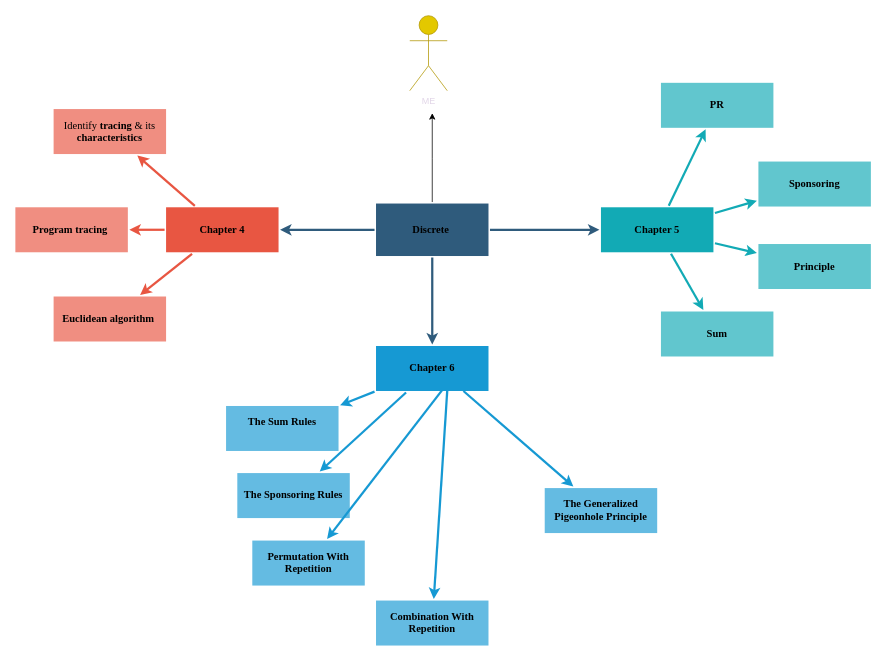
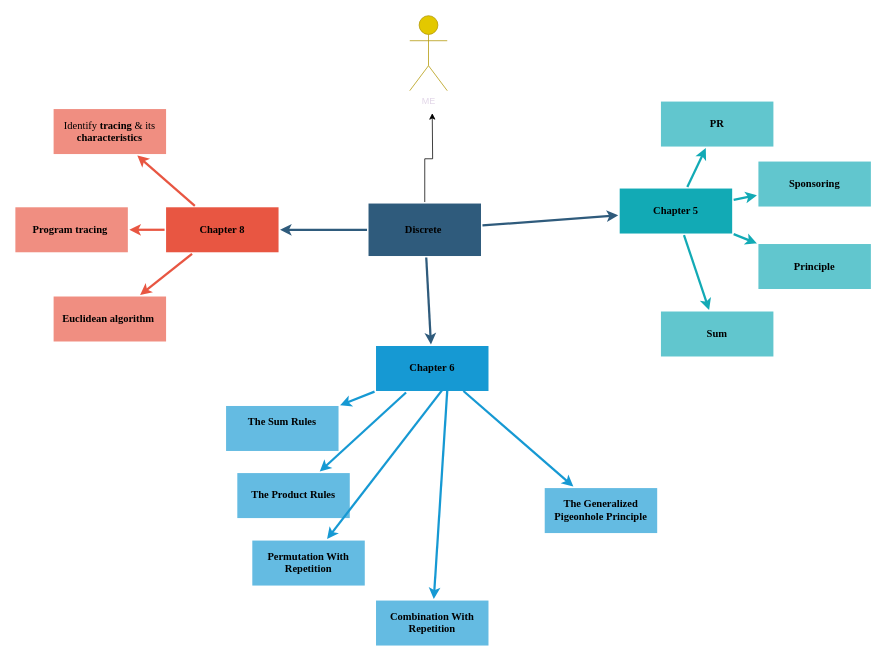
  <mxCell id="0" />
  <mxCell id="1" parent="0" />
  <mxCell id="2" value="" style="edgeStyle=none;rounded=0;jumpStyle=none;html=1;shadow=0;labelBackgroundColor=none;startArrow=none;startFill=0;endArrow=classic;endFill=1;jettySize=auto;orthogonalLoop=1;strokeColor=#2F5B7C;strokeWidth=3;fontFamily=Verdana;fontSize=14;fontColor=#000000;spacing=5;fontStyle=1;" parent="1" source="6" target="19" edge="1"><mxGeometry relative="1" as="geometry" /></mxCell>
  <mxCell id="3" value="" style="edgeStyle=none;rounded=0;jumpStyle=none;html=1;shadow=0;labelBackgroundColor=none;startArrow=none;startFill=0;endArrow=classic;endFill=1;jettySize=auto;orthogonalLoop=1;strokeColor=#2F5B7C;strokeWidth=3;fontFamily=Verdana;fontSize=14;fontColor=#000000;spacing=5;fontStyle=1;" parent="1" source="6" target="16" edge="1"><mxGeometry relative="1" as="geometry" /></mxCell>
  <mxCell id="4" value="" style="edgeStyle=none;rounded=0;jumpStyle=none;html=1;shadow=0;labelBackgroundColor=none;startArrow=none;startFill=0;endArrow=classic;endFill=1;jettySize=auto;orthogonalLoop=1;strokeColor=#2F5B7C;strokeWidth=3;fontFamily=Verdana;fontSize=14;fontColor=#000000;spacing=5;fontStyle=1;" parent="1" source="6" target="10" edge="1"><mxGeometry relative="1" as="geometry" /></mxCell>
  <mxCell id="5" style="edgeStyle=orthogonalEdgeStyle;rounded=0;orthogonalLoop=1;jettySize=auto;html=1;" edge="1" parent="1" source="6"><mxGeometry relative="1" as="geometry"><mxPoint x="576" y="150" as="targetPoint" /></mxGeometry></mxCell>
- <mxCell id="6" value="Discrete&amp;nbsp;" style="rounded=0;whiteSpace=wrap;html=1;shadow=0;labelBackgroundColor=none;strokeColor=none;strokeWidth=3;fillColor=#2F5B7C;fontFamily=Verdana;fontSize=14;fontColor=#000000;align=center;fontStyle=1;spacing=5;arcSize=7;perimeterSpacing=2;" parent="1" vertex="1"><mxGeometry x="501" y="270.5" width="150" height="70" as="geometry" /></mxCell>
+ <mxCell id="6" value="Discrete&amp;nbsp;" style="rounded=0;whiteSpace=wrap;html=1;shadow=0;labelBackgroundColor=none;strokeColor=none;strokeWidth=3;fillColor=#2F5B7C;fontFamily=Verdana;fontSize=14;fontColor=#000000;align=center;fontStyle=1;spacing=5;arcSize=7;perimeterSpacing=2;" parent="1" vertex="1"><mxGeometry x="491" y="270.5" width="150" height="70" as="geometry" /></mxCell>
  <mxCell id="7" value="" style="edgeStyle=none;rounded=0;jumpStyle=none;html=1;shadow=0;labelBackgroundColor=none;startArrow=none;startFill=0;jettySize=auto;orthogonalLoop=1;strokeColor=#E85642;strokeWidth=3;fontFamily=Verdana;fontSize=14;fontColor=#000000;spacing=5;fontStyle=1;fillColor=#b0e3e6;" parent="1" source="10" target="13" edge="1"><mxGeometry relative="1" as="geometry" /></mxCell>
  <mxCell id="8" value="" style="edgeStyle=none;rounded=0;jumpStyle=none;html=1;shadow=0;labelBackgroundColor=none;startArrow=none;startFill=0;jettySize=auto;orthogonalLoop=1;strokeColor=#E85642;strokeWidth=3;fontFamily=Verdana;fontSize=14;fontColor=#000000;spacing=5;fontStyle=1;fillColor=#b0e3e6;" parent="1" source="10" target="12" edge="1"><mxGeometry relative="1" as="geometry" /></mxCell>
  <mxCell id="9" value="" style="edgeStyle=none;rounded=0;jumpStyle=none;html=1;shadow=0;labelBackgroundColor=none;startArrow=none;startFill=0;jettySize=auto;orthogonalLoop=1;strokeColor=#E85642;strokeWidth=3;fontFamily=Verdana;fontSize=14;fontColor=#000000;spacing=5;fontStyle=1;fillColor=#b0e3e6;" parent="1" source="10" target="11" edge="1"><mxGeometry relative="1" as="geometry" /></mxCell>
- <mxCell id="10" value="Chapter 4" style="rounded=0;whiteSpace=wrap;html=1;shadow=0;labelBackgroundColor=none;strokeColor=none;strokeWidth=3;fillColor=#e85642;fontFamily=Verdana;fontSize=14;fontColor=#000000;align=center;spacing=5;fontStyle=1;arcSize=7;perimeterSpacing=2;" parent="1" vertex="1"><mxGeometry x="221" y="275.5" width="150" height="60" as="geometry" /></mxCell>
+ <mxCell id="10" value="Chapter 8" style="rounded=0;whiteSpace=wrap;html=1;shadow=0;labelBackgroundColor=none;strokeColor=none;strokeWidth=3;fillColor=#e85642;fontFamily=Verdana;fontSize=14;fontColor=#000000;align=center;spacing=5;fontStyle=1;arcSize=7;perimeterSpacing=2;" parent="1" vertex="1"><mxGeometry x="221" y="275.5" width="150" height="60" as="geometry" /></mxCell>
  <mxCell id="11" value="Euclidean algorithm&amp;nbsp;" style="rounded=0;whiteSpace=wrap;html=1;shadow=0;labelBackgroundColor=none;strokeColor=none;strokeWidth=3;fillColor=#f08e81;fontFamily=Verdana;fontSize=14;fontColor=#000000;align=center;spacing=5;fontStyle=1;arcSize=7;perimeterSpacing=2;" parent="1" vertex="1"><mxGeometry x="71" y="394.5" width="150" height="60" as="geometry" /></mxCell>
  <mxCell id="12" value="Program tracing&amp;nbsp;" style="rounded=0;whiteSpace=wrap;html=1;shadow=0;labelBackgroundColor=none;strokeColor=none;strokeWidth=3;fillColor=#f08e81;fontFamily=Verdana;fontSize=14;fontColor=#000000;align=center;spacing=5;fontStyle=1;arcSize=7;perimeterSpacing=2;" parent="1" vertex="1"><mxGeometry x="20" y="275.5" width="150" height="60" as="geometry" /></mxCell>
  <mxCell id="13" value="&lt;span style=&quot;font-weight: normal;&quot;&gt;Identify &lt;/span&gt;tracing &lt;span style=&quot;font-weight: normal;&quot;&gt;&amp;amp; its &lt;/span&gt;characteristics" style="rounded=0;whiteSpace=wrap;html=1;shadow=0;labelBackgroundColor=none;strokeColor=none;strokeWidth=3;fillColor=#f08e81;fontFamily=Verdana;fontSize=14;fontColor=#000000;align=center;spacing=5;fontStyle=1;arcSize=7;perimeterSpacing=2;" parent="1" vertex="1"><mxGeometry x="71" y="144.5" width="150" height="60" as="geometry" /></mxCell>
  <mxCell id="14" value="" style="edgeStyle=none;rounded=0;jumpStyle=none;html=1;shadow=0;labelBackgroundColor=none;startArrow=none;startFill=0;endArrow=classic;endFill=1;jettySize=auto;orthogonalLoop=1;strokeColor=#1699D3;strokeWidth=3;fontFamily=Verdana;fontSize=14;fontColor=#000000;spacing=5;fontStyle=1;" parent="1" source="16" target="18" edge="1"><mxGeometry relative="1" as="geometry" /></mxCell>
  <mxCell id="15" value="" style="edgeStyle=none;rounded=0;jumpStyle=none;html=1;shadow=0;labelBackgroundColor=none;startArrow=none;startFill=0;endArrow=classic;endFill=1;jettySize=auto;orthogonalLoop=1;strokeColor=#1699D3;strokeWidth=3;fontFamily=Verdana;fontSize=14;fontColor=#000000;spacing=5;fontStyle=1;" parent="1" source="16" target="17" edge="1"><mxGeometry relative="1" as="geometry" /></mxCell>
  <mxCell id="16" value="Chapter 6" style="rounded=0;whiteSpace=wrap;html=1;shadow=0;labelBackgroundColor=none;strokeColor=none;strokeWidth=3;fillColor=#1699d3;fontFamily=Verdana;fontSize=14;fontColor=#000000;align=center;spacing=5;fontStyle=1;arcSize=7;perimeterSpacing=2;" parent="1" vertex="1"><mxGeometry x="501" y="460.5" width="150" height="60" as="geometry" /></mxCell>
- <mxCell id="17" value="The Sponsoring Rules" style="rounded=0;whiteSpace=wrap;html=1;shadow=0;labelBackgroundColor=none;strokeColor=none;strokeWidth=3;fillColor=#64bbe2;fontFamily=Verdana;fontSize=14;fontColor=#000000;align=center;spacing=5;arcSize=7;perimeterSpacing=2;fontStyle=1;" parent="1" vertex="1"><mxGeometry x="316" y="630" width="150" height="60" as="geometry" /></mxCell>
+ <mxCell id="17" value="The Product Rules" style="rounded=0;whiteSpace=wrap;html=1;shadow=0;labelBackgroundColor=none;strokeColor=none;strokeWidth=3;fillColor=#64bbe2;fontFamily=Verdana;fontSize=14;fontColor=#000000;align=center;spacing=5;arcSize=7;perimeterSpacing=2;fontStyle=1;" parent="1" vertex="1"><mxGeometry x="316" y="630" width="150" height="60" as="geometry" /></mxCell>
  <mxCell id="18" value="The Sum Rules&lt;div&gt;&lt;br&gt;&lt;/div&gt;" style="rounded=0;whiteSpace=wrap;html=1;shadow=0;labelBackgroundColor=none;strokeColor=none;strokeWidth=3;fillColor=#64bbe2;fontFamily=Verdana;fontSize=14;fontColor=#000000;align=center;spacing=5;arcSize=7;perimeterSpacing=2;fontStyle=1;" parent="1" vertex="1"><mxGeometry x="301" y="540.5" width="150" height="60" as="geometry" /></mxCell>
- <mxCell id="19" value="Chapter 5" style="rounded=0;whiteSpace=wrap;html=1;shadow=0;labelBackgroundColor=none;strokeColor=none;strokeWidth=3;fillColor=#12aab5;fontFamily=Verdana;fontSize=14;fontColor=#000000;align=center;spacing=5;fontStyle=1;arcSize=7;perimeterSpacing=2;" parent="1" vertex="1"><mxGeometry x="801" y="275.5" width="150" height="60" as="geometry" /></mxCell>
+ <mxCell id="19" value="Chapter 5" style="rounded=0;whiteSpace=wrap;html=1;shadow=0;labelBackgroundColor=none;strokeColor=none;strokeWidth=3;fillColor=#12aab5;fontFamily=Verdana;fontSize=14;fontColor=#000000;align=center;spacing=5;fontStyle=1;arcSize=7;perimeterSpacing=2;" parent="1" vertex="1"><mxGeometry x="826" y="250.5" width="150" height="60" as="geometry" /></mxCell>
  <mxCell id="20" value="Sum" style="rounded=0;whiteSpace=wrap;html=1;shadow=0;labelBackgroundColor=none;strokeColor=none;strokeWidth=3;fillColor=#61c6ce;fontFamily=Verdana;fontSize=14;fontColor=#000000;align=center;spacing=5;fontStyle=1;arcSize=7;perimeterSpacing=2;" parent="1" vertex="1"><mxGeometry x="881" y="414.5" width="150" height="60" as="geometry" /></mxCell>
  <mxCell id="21" value="" style="edgeStyle=none;rounded=0;jumpStyle=none;html=1;shadow=0;labelBackgroundColor=none;startArrow=none;startFill=0;jettySize=auto;orthogonalLoop=1;strokeColor=#12AAB5;strokeWidth=3;fontFamily=Verdana;fontSize=14;fontColor=#000000;spacing=5;fontStyle=1;fillColor=#b0e3e6;" parent="1" source="19" target="20" edge="1"><mxGeometry relative="1" as="geometry" /></mxCell>
  <mxCell id="22" value="Principle" style="rounded=0;whiteSpace=wrap;html=1;shadow=0;labelBackgroundColor=none;strokeColor=none;strokeWidth=3;fillColor=#61c6ce;fontFamily=Verdana;fontSize=14;fontColor=#000000;align=center;spacing=5;fontStyle=1;arcSize=7;perimeterSpacing=2;" parent="1" vertex="1"><mxGeometry x="1011" y="324.5" width="150" height="60" as="geometry" /></mxCell>
  <mxCell id="23" value="" style="edgeStyle=none;rounded=0;jumpStyle=none;html=1;shadow=0;labelBackgroundColor=none;startArrow=none;startFill=0;jettySize=auto;orthogonalLoop=1;strokeColor=#12AAB5;strokeWidth=3;fontFamily=Verdana;fontSize=14;fontColor=#000000;spacing=5;fontStyle=1;fillColor=#b0e3e6;" parent="1" source="19" target="22" edge="1"><mxGeometry relative="1" as="geometry" /></mxCell>
  <mxCell id="24" value="Sponsoring" style="rounded=0;whiteSpace=wrap;html=1;shadow=0;labelBackgroundColor=none;strokeColor=none;strokeWidth=3;fillColor=#61c6ce;fontFamily=Verdana;fontSize=14;fontColor=#000000;align=center;spacing=5;fontStyle=1;arcSize=7;perimeterSpacing=2;" parent="1" vertex="1"><mxGeometry x="1011" y="214.5" width="150" height="60" as="geometry" /></mxCell>
  <mxCell id="25" value="" style="edgeStyle=none;rounded=0;jumpStyle=none;html=1;shadow=0;labelBackgroundColor=none;startArrow=none;startFill=0;jettySize=auto;orthogonalLoop=1;strokeColor=#12AAB5;strokeWidth=3;fontFamily=Verdana;fontSize=14;fontColor=#000000;spacing=5;fontStyle=1;fillColor=#b0e3e6;" parent="1" source="19" target="24" edge="1"><mxGeometry relative="1" as="geometry" /></mxCell>
- <mxCell id="26" value="PR" style="rounded=0;whiteSpace=wrap;html=1;shadow=0;labelBackgroundColor=none;strokeColor=none;strokeWidth=3;fillColor=#61c6ce;fontFamily=Verdana;fontSize=14;fontColor=#000000;align=center;spacing=5;fontStyle=1;arcSize=7;perimeterSpacing=2;" parent="1" vertex="1"><mxGeometry x="881" y="109.5" width="150" height="60" as="geometry" /></mxCell>
+ <mxCell id="26" value="PR" style="rounded=0;whiteSpace=wrap;html=1;shadow=0;labelBackgroundColor=none;strokeColor=none;strokeWidth=3;fillColor=#61c6ce;fontFamily=Verdana;fontSize=14;fontColor=#000000;align=center;spacing=5;fontStyle=1;arcSize=7;perimeterSpacing=2;" parent="1" vertex="1"><mxGeometry x="881" y="134.5" width="150" height="60" as="geometry" /></mxCell>
  <mxCell id="27" value="" style="edgeStyle=none;rounded=0;jumpStyle=none;html=1;shadow=0;labelBackgroundColor=none;startArrow=none;startFill=0;jettySize=auto;orthogonalLoop=1;strokeColor=#12AAB5;strokeWidth=3;fontFamily=Verdana;fontSize=14;fontColor=#000000;spacing=5;fontStyle=1;fillColor=#b0e3e6;" parent="1" source="19" target="26" edge="1"><mxGeometry relative="1" as="geometry" /></mxCell>
  <mxCell id="28" value="&lt;font color=&quot;#e1d5e7&quot;&gt;ME&lt;/font&gt;" style="shape=umlActor;verticalLabelPosition=bottom;verticalAlign=top;html=1;outlineConnect=0;fillColor=#e3c800;fontColor=#000000;strokeColor=#B09500;" parent="1" vertex="1"><mxGeometry x="546" y="20" width="50" height="100" as="geometry" /></mxCell>
  <mxCell id="29" value="" style="edgeStyle=none;rounded=0;jumpStyle=none;html=1;shadow=0;labelBackgroundColor=none;startArrow=none;startFill=0;endArrow=classic;endFill=1;jettySize=auto;orthogonalLoop=1;strokeColor=#1699D3;strokeWidth=3;fontFamily=Verdana;fontSize=14;fontColor=#000000;spacing=5;fontStyle=1;exitX=0.584;exitY=0.956;exitDx=0;exitDy=0;exitPerimeter=0;" edge="1" parent="1" target="30" source="16"><mxGeometry relative="1" as="geometry"><mxPoint x="686" y="611.5" as="sourcePoint" /></mxGeometry></mxCell>
  <mxCell id="30" value="Permutation With Repetition " style="rounded=0;whiteSpace=wrap;html=1;shadow=0;labelBackgroundColor=none;strokeColor=none;strokeWidth=3;fillColor=#64bbe2;fontFamily=Verdana;fontSize=14;fontColor=#000000;align=center;spacing=5;arcSize=7;perimeterSpacing=2;fontStyle=1;" vertex="1" parent="1"><mxGeometry x="336" y="720" width="150" height="60" as="geometry" /></mxCell>
  <mxCell id="31" value="" style="edgeStyle=none;rounded=0;jumpStyle=none;html=1;shadow=0;labelBackgroundColor=none;startArrow=none;startFill=0;endArrow=classic;endFill=1;jettySize=auto;orthogonalLoop=1;strokeColor=#1699D3;strokeWidth=3;fontFamily=Verdana;fontSize=14;fontColor=#000000;spacing=5;fontStyle=1;" edge="1" parent="1" target="32"><mxGeometry relative="1" as="geometry"><mxPoint x="596" y="520" as="sourcePoint" /></mxGeometry></mxCell>
  <mxCell id="32" value="Combination With Repetition" style="rounded=0;whiteSpace=wrap;html=1;shadow=0;labelBackgroundColor=none;strokeColor=none;strokeWidth=3;fillColor=#64bbe2;fontFamily=Verdana;fontSize=14;fontColor=#000000;align=center;spacing=5;arcSize=7;perimeterSpacing=2;fontStyle=1;" vertex="1" parent="1"><mxGeometry x="501" y="800" width="150" height="60" as="geometry" /></mxCell>
  <mxCell id="33" value="" style="edgeStyle=none;rounded=0;jumpStyle=none;html=1;shadow=0;labelBackgroundColor=none;startArrow=none;startFill=0;endArrow=classic;endFill=1;jettySize=auto;orthogonalLoop=1;strokeColor=#1699D3;strokeWidth=3;fontFamily=Verdana;fontSize=14;fontColor=#000000;spacing=5;fontStyle=1;exitX=0.77;exitY=0.959;exitDx=0;exitDy=0;exitPerimeter=0;" edge="1" parent="1" target="34"><mxGeometry relative="1" as="geometry"><mxPoint x="617.58" y="520.496" as="sourcePoint" /></mxGeometry></mxCell>
  <mxCell id="34" value="The Generalized Pigeonhole Principle" style="rounded=0;whiteSpace=wrap;html=1;shadow=0;labelBackgroundColor=none;strokeColor=none;strokeWidth=3;fillColor=#64bbe2;fontFamily=Verdana;fontSize=14;fontColor=#000000;align=center;spacing=5;arcSize=7;perimeterSpacing=2;fontStyle=1;" vertex="1" parent="1"><mxGeometry x="726" y="650" width="150" height="60" as="geometry" /></mxCell>
